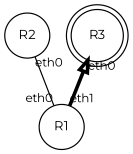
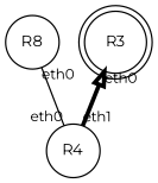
  graph {
    fontname=Montserrat
    mindist=5
    node [fontname=Montserrat fontsize=11 shape=circle]
    edge [arrowhead=none dir=both fontname=Montserrat fontsize=8 labeldistance=1.0 labelfontsize=10 taillabel=eth0]
-   R2
-   R1
+   R2 [label=R8]
+   R1 [label=R4]
    R3 [shape=doublecircle]
    R2 -- R1 [arrowtail=none headlabel=eth0]
    R3 -- R1 [arrowtail=empty headlabel=eth1 penwidth=3]
  }
